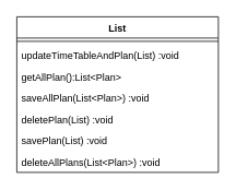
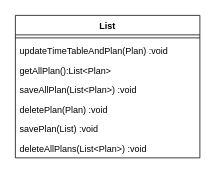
  <mxCell id="0" />
  <mxCell id="1" parent="0" />
  <mxCell id="2" value="List" style="swimlane;fontStyle=1;align=center;verticalAlign=top;childLayout=stackLayout;horizontal=1;startSize=26;horizontalStack=0;resizeParent=1;resizeParentMax=0;resizeLast=0;collapsible=1;marginBottom=0;" vertex="1" parent="1"><mxGeometry x="20" y="20" width="246" height="190" as="geometry" /></mxCell>
  <mxCell id="3" value="" style="line;strokeWidth=1;fillColor=none;align=left;verticalAlign=middle;spacingTop=-1;spacingLeft=3;spacingRight=3;rotatable=0;labelPosition=right;points=[];portConstraint=eastwest;" vertex="1" parent="2"><mxGeometry y="26" width="246" height="8" as="geometry" /></mxCell>
- <mxCell id="4" value="updateTimeTableAndPlan(List) :void" style="text;strokeColor=none;fillColor=none;align=left;verticalAlign=top;spacingLeft=4;spacingRight=4;overflow=hidden;rotatable=0;points=[[0,0.5],[1,0.5]];portConstraint=eastwest;" vertex="1" parent="2"><mxGeometry y="34" width="246" height="26" as="geometry" /></mxCell>
+ <mxCell id="4" value="updateTimeTableAndPlan(Plan) :void" style="text;strokeColor=none;fillColor=none;align=left;verticalAlign=top;spacingLeft=4;spacingRight=4;overflow=hidden;rotatable=0;points=[[0,0.5],[1,0.5]];portConstraint=eastwest;" vertex="1" parent="2"><mxGeometry y="34" width="246" height="26" as="geometry" /></mxCell>
  <mxCell id="5" value="getAllPlan():List&lt;Plan&gt; " style="text;strokeColor=none;fillColor=none;align=left;verticalAlign=top;spacingLeft=4;spacingRight=4;overflow=hidden;rotatable=0;points=[[0,0.5],[1,0.5]];portConstraint=eastwest;" vertex="1" parent="2"><mxGeometry y="60" width="246" height="26" as="geometry" /></mxCell>
  <mxCell id="6" value="saveAllPlan(List&lt;Plan&gt;) :void" style="text;strokeColor=none;fillColor=none;align=left;verticalAlign=top;spacingLeft=4;spacingRight=4;overflow=hidden;rotatable=0;points=[[0,0.5],[1,0.5]];portConstraint=eastwest;" vertex="1" parent="2"><mxGeometry y="86" width="246" height="26" as="geometry" /></mxCell>
- <mxCell id="7" value="deletePlan(List) :void" style="text;strokeColor=none;fillColor=none;align=left;verticalAlign=top;spacingLeft=4;spacingRight=4;overflow=hidden;rotatable=0;points=[[0,0.5],[1,0.5]];portConstraint=eastwest;" vertex="1" parent="2"><mxGeometry y="112" width="246" height="26" as="geometry" /></mxCell>
+ <mxCell id="7" value="deletePlan(Plan) :void" style="text;strokeColor=none;fillColor=none;align=left;verticalAlign=top;spacingLeft=4;spacingRight=4;overflow=hidden;rotatable=0;points=[[0,0.5],[1,0.5]];portConstraint=eastwest;" vertex="1" parent="2"><mxGeometry y="112" width="246" height="26" as="geometry" /></mxCell>
  <mxCell id="8" value="savePlan(List) :void" style="text;strokeColor=none;fillColor=none;align=left;verticalAlign=top;spacingLeft=4;spacingRight=4;overflow=hidden;rotatable=0;points=[[0,0.5],[1,0.5]];portConstraint=eastwest;" vertex="1" parent="2"><mxGeometry y="138" width="246" height="26" as="geometry" /></mxCell>
  <mxCell id="9" value="deleteAllPlans(List&lt;Plan&gt;) :void" style="text;strokeColor=none;fillColor=none;align=left;verticalAlign=top;spacingLeft=4;spacingRight=4;overflow=hidden;rotatable=0;points=[[0,0.5],[1,0.5]];portConstraint=eastwest;" vertex="1" parent="2"><mxGeometry y="164" width="246" height="26" as="geometry" /></mxCell>
